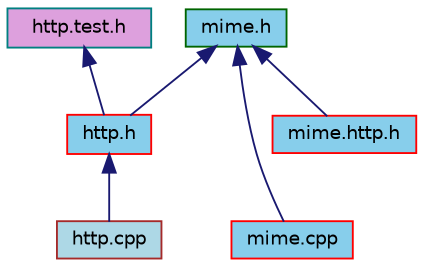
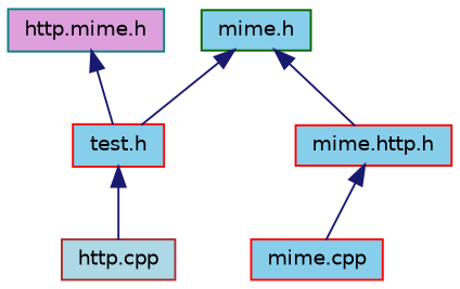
  digraph {
    fontname="DejaVu Sans"
    node [color=red fillcolor=skyblue fontname="DejaVu Sans" fontsize=10 shape=record style=filled]
    edge [color=midnightblue dir=back fontname="DejaVu Sans" fontsize=10 labelfontname=Helvetica labelfontsize=10 style=solid]
    n1 [color=darkgreen fontcolor=black height=0.2 label="mime.h" width=0.4]
-   n2 [height=0.2 label="http.h" width=0.4]
+   n2 [height=0.2 label="test.h" width=0.4]
    n3 [height=0.2 label="mime.cpp" width=0.4]
    n4 [height=0.2 label="mime.http.h" width=0.4]
    n5 [color=brown fillcolor=lightblue height=0.2 label="http.cpp" width=0.4]
-   n6 [color=teal fillcolor=plum height=0.2 label="http.test.h" width=0.4]
+   n6 [color=teal fillcolor=plum height=0.2 label="http.mime.h" width=0.4]
    n1 -> n2
-   n1 -> n3
+   n4 -> n3
    n1 -> n4
    n2 -> n5
    n6 -> n2
  }
